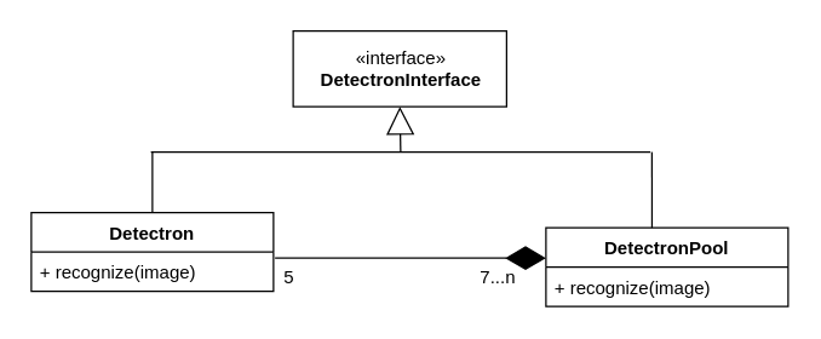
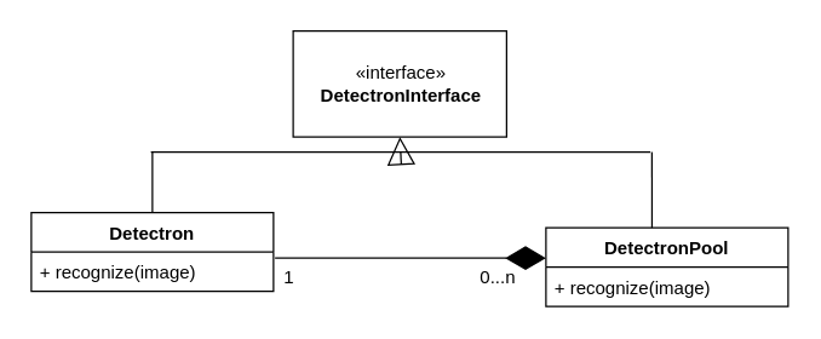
  <mxCell id="0" />
  <mxCell id="1" parent="0" />
- <mxCell id="2" value="«interface»&lt;br&gt;&lt;b&gt;DetectronInterface&lt;/b&gt;" style="html=1;" vertex="1" parent="1"><mxGeometry x="193" y="20" width="141" height="50" as="geometry" /></mxCell>
+ <mxCell id="2" value="«interface»&lt;br&gt;&lt;b&gt;DetectronInterface&lt;/b&gt;" style="html=1;" vertex="1" parent="1"><mxGeometry x="193" y="20" width="141" height="70" as="geometry" /></mxCell>
  <mxCell id="3" value="Detectron" style="swimlane;fontStyle=1;align=center;verticalAlign=top;childLayout=stackLayout;horizontal=1;startSize=26;horizontalStack=0;resizeParent=1;resizeParentMax=0;resizeLast=0;collapsible=1;marginBottom=0;" vertex="1" parent="1"><mxGeometry x="20" y="140" width="160" height="52" as="geometry" /></mxCell>
  <mxCell id="4" value="+ recognize(image)" style="text;strokeColor=none;fillColor=none;align=left;verticalAlign=top;spacingLeft=4;spacingRight=4;overflow=hidden;rotatable=0;points=[[0,0.5],[1,0.5]];portConstraint=eastwest;" vertex="1" parent="3"><mxGeometry y="26" width="160" height="26" as="geometry" /></mxCell>
  <mxCell id="5" value="" style="endArrow=diamondThin;endFill=1;endSize=24;html=1;" edge="1" parent="1"><mxGeometry width="160" relative="1" as="geometry"><mxPoint x="181" y="170" as="sourcePoint" /><mxPoint x="360" y="170" as="targetPoint" /></mxGeometry></mxCell>
  <mxCell id="6" value="DetectronPool" style="swimlane;fontStyle=1;align=center;verticalAlign=top;childLayout=stackLayout;horizontal=1;startSize=26;horizontalStack=0;resizeParent=1;resizeParentMax=0;resizeLast=0;collapsible=1;marginBottom=0;" vertex="1" parent="1"><mxGeometry x="360" y="150" width="160" height="52" as="geometry" /></mxCell>
  <mxCell id="7" value="+ recognize(image)" style="text;strokeColor=none;fillColor=none;align=left;verticalAlign=top;spacingLeft=4;spacingRight=4;overflow=hidden;rotatable=0;points=[[0,0.5],[1,0.5]];portConstraint=eastwest;" vertex="1" parent="6"><mxGeometry y="26" width="160" height="26" as="geometry" /></mxCell>
- <mxCell id="8" value="5" style="text;html=1;align=center;verticalAlign=middle;resizable=0;points=[];autosize=1;" vertex="1" parent="1"><mxGeometry x="180" y="173" width="20" height="20" as="geometry" /></mxCell>
- <mxCell id="9" value="7...n" style="text;html=1;align=center;verticalAlign=middle;resizable=0;points=[];autosize=1;" vertex="1" parent="1"><mxGeometry x="308" y="173" width="40" height="20" as="geometry" /></mxCell>
+ <mxCell id="8" value="1" style="text;html=1;align=center;verticalAlign=middle;resizable=0;points=[];autosize=1;" vertex="1" parent="1"><mxGeometry x="180" y="173" width="20" height="20" as="geometry" /></mxCell>
+ <mxCell id="9" value="0...n" style="text;html=1;align=center;verticalAlign=middle;resizable=0;points=[];autosize=1;" vertex="1" parent="1"><mxGeometry x="308" y="173" width="40" height="20" as="geometry" /></mxCell>
  <mxCell id="10" value="" style="endArrow=block;endSize=16;endFill=0;html=1;entryX=0.5;entryY=1;entryDx=0;entryDy=0;" edge="1" parent="1" target="2"><mxGeometry width="160" relative="1" as="geometry"><mxPoint x="264" y="100" as="sourcePoint" /><mxPoint x="290" y="100" as="targetPoint" /></mxGeometry></mxCell>
  <mxCell id="11" value="" style="endArrow=none;html=1;" edge="1" parent="1"><mxGeometry width="50" height="50" relative="1" as="geometry"><mxPoint x="99" y="100" as="sourcePoint" /><mxPoint x="429" y="100" as="targetPoint" /><Array as="points" /></mxGeometry></mxCell>
  <mxCell id="12" value="" style="endArrow=none;html=1;exitX=0.5;exitY=0;exitDx=0;exitDy=0;" edge="1" parent="1" source="3"><mxGeometry width="50" height="50" relative="1" as="geometry"><mxPoint x="80" y="130" as="sourcePoint" /><mxPoint x="100" y="100" as="targetPoint" /></mxGeometry></mxCell>
  <mxCell id="13" value="" style="endArrow=none;html=1;exitX=0.438;exitY=0;exitDx=0;exitDy=0;exitPerimeter=0;" edge="1" parent="1" source="6"><mxGeometry width="50" height="50" relative="1" as="geometry"><mxPoint x="440" y="150" as="sourcePoint" /><mxPoint x="430" y="100" as="targetPoint" /></mxGeometry></mxCell>
